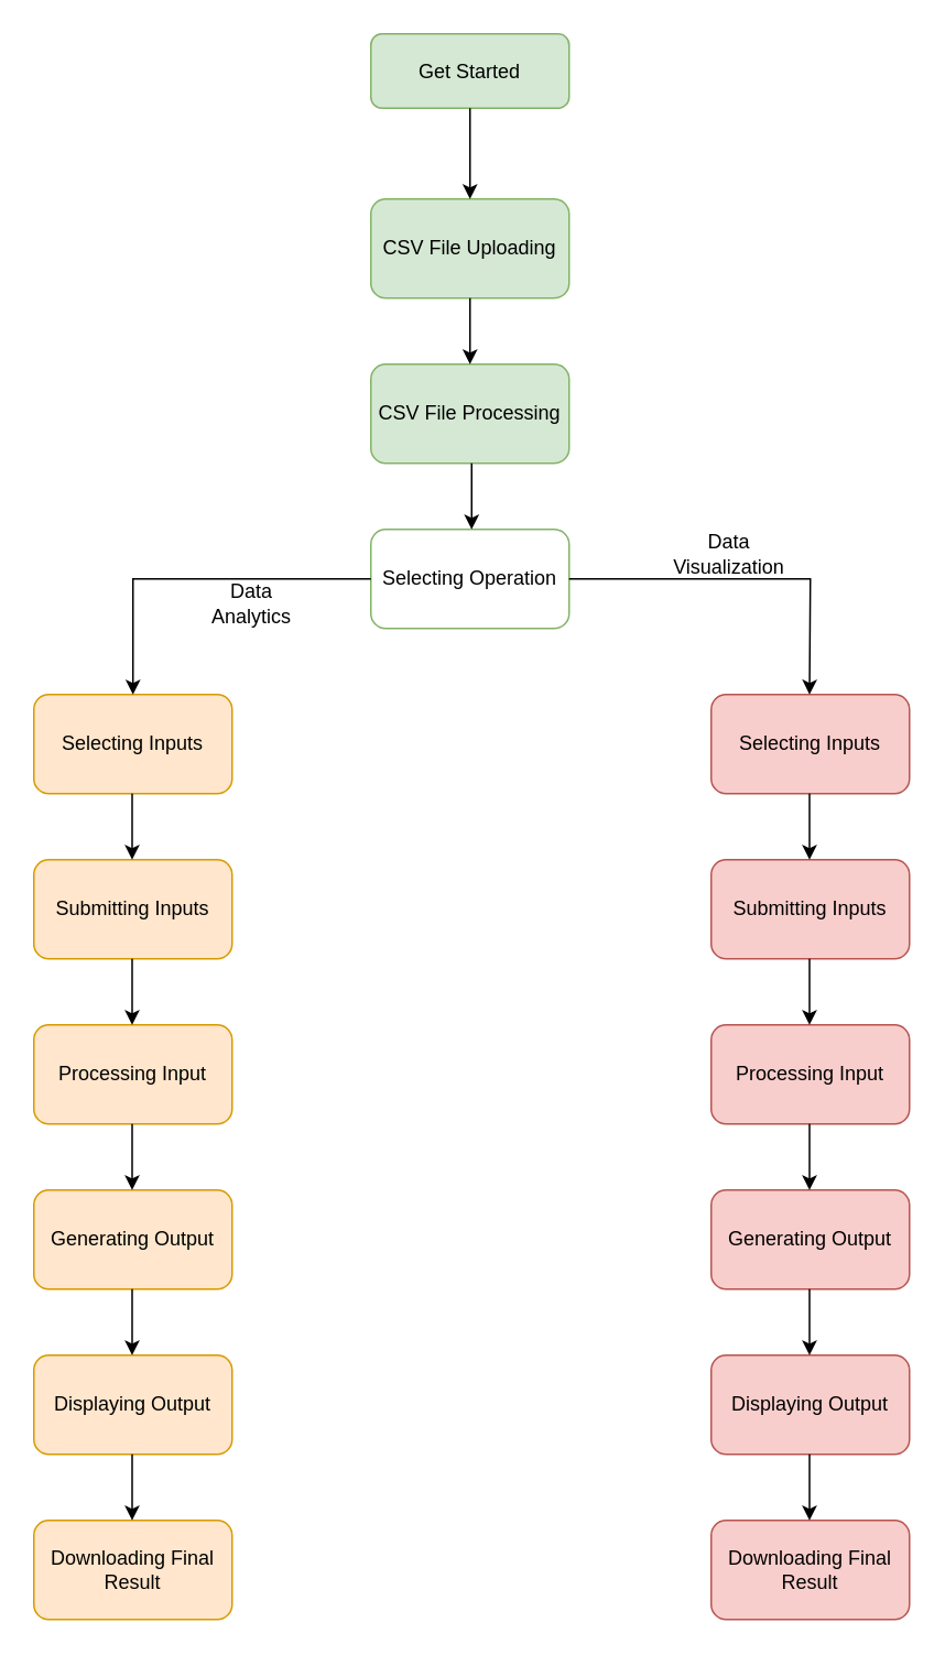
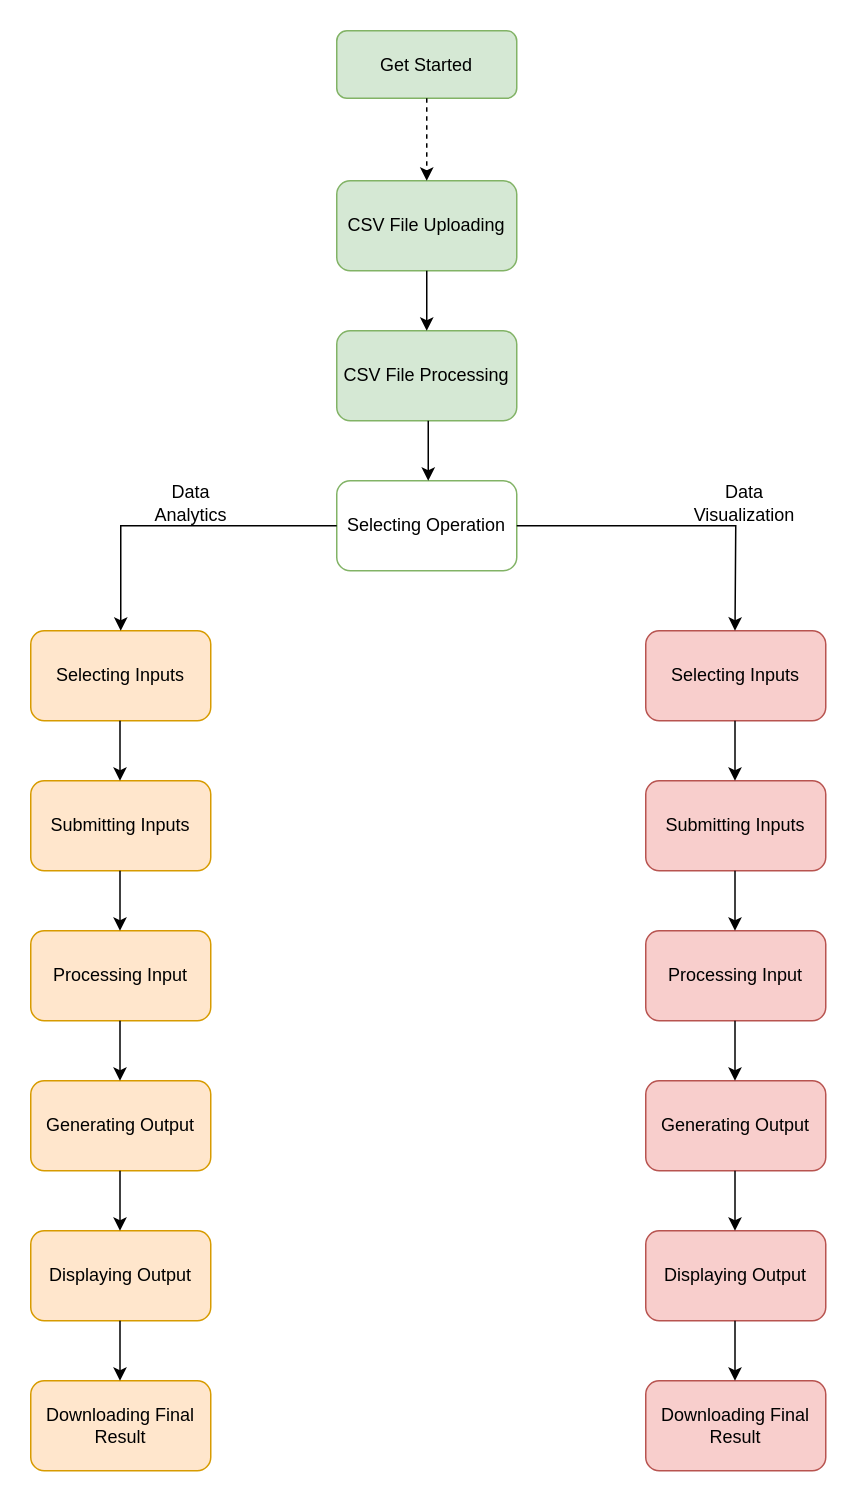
  <mxCell id="0" />
  <mxCell id="1" parent="0" />
  <mxCell id="2" value="Get Started" style="rounded=1;whiteSpace=wrap;html=1;fillColor=#d5e8d4;strokeColor=#82b366;" vertex="1" parent="1"><mxGeometry x="224" y="20" width="120" height="45" as="geometry" /></mxCell>
  <mxCell id="3" value="CSV File Uploading" style="rounded=1;whiteSpace=wrap;html=1;fillColor=#d5e8d4;strokeColor=#82b366;" vertex="1" parent="1"><mxGeometry x="224" y="120" width="120" height="60" as="geometry" /></mxCell>
  <mxCell id="4" value="CSV File Processing" style="rounded=1;whiteSpace=wrap;html=1;fillColor=#d5e8d4;strokeColor=#82b366;" vertex="1" parent="1"><mxGeometry x="224" y="220" width="120" height="60" as="geometry" /></mxCell>
  <mxCell id="5" value="Selecting Operation" style="rounded=1;whiteSpace=wrap;html=1;fillColor=#ffffff;strokeColor=#82b366;" vertex="1" parent="1"><mxGeometry x="224" y="320" width="120" height="60" as="geometry" /></mxCell>
  <mxCell id="6" value="Selecting Inputs" style="rounded=1;whiteSpace=wrap;html=1;fillColor=#ffe6cc;strokeColor=#d79b00;" vertex="1" parent="1"><mxGeometry x="20" y="420" width="120" height="60" as="geometry" /></mxCell>
  <mxCell id="7" value="Submitting Inputs" style="rounded=1;whiteSpace=wrap;html=1;fillColor=#ffe6cc;strokeColor=#d79b00;" vertex="1" parent="1"><mxGeometry x="20" y="520" width="120" height="60" as="geometry" /></mxCell>
  <mxCell id="8" value="Processing Input" style="rounded=1;whiteSpace=wrap;html=1;fillColor=#ffe6cc;strokeColor=#d79b00;" vertex="1" parent="1"><mxGeometry x="20" y="620" width="120" height="60" as="geometry" /></mxCell>
  <mxCell id="9" value="Generating Output" style="rounded=1;whiteSpace=wrap;html=1;fillColor=#ffe6cc;strokeColor=#d79b00;" vertex="1" parent="1"><mxGeometry x="20" y="720" width="120" height="60" as="geometry" /></mxCell>
  <mxCell id="10" value="Displaying Output" style="rounded=1;whiteSpace=wrap;html=1;fillColor=#ffe6cc;strokeColor=#d79b00;" vertex="1" parent="1"><mxGeometry x="20" y="820" width="120" height="60" as="geometry" /></mxCell>
  <mxCell id="11" value="Downloading Final Result" style="rounded=1;whiteSpace=wrap;html=1;fillColor=#ffe6cc;strokeColor=#d79b00;" vertex="1" parent="1"><mxGeometry x="20" y="920" width="120" height="60" as="geometry" /></mxCell>
  <mxCell id="12" value="Selecting Inputs" style="rounded=1;whiteSpace=wrap;html=1;fillColor=#f8cecc;strokeColor=#b85450;" vertex="1" parent="1"><mxGeometry x="430" y="420" width="120" height="60" as="geometry" /></mxCell>
  <mxCell id="13" value="Submitting Inputs" style="rounded=1;whiteSpace=wrap;html=1;fillColor=#f8cecc;strokeColor=#b85450;" vertex="1" parent="1"><mxGeometry x="430" y="520" width="120" height="60" as="geometry" /></mxCell>
  <mxCell id="14" value="Processing Input" style="rounded=1;whiteSpace=wrap;html=1;fillColor=#f8cecc;strokeColor=#b85450;" vertex="1" parent="1"><mxGeometry x="430" y="620" width="120" height="60" as="geometry" /></mxCell>
  <mxCell id="15" value="Generating Output" style="rounded=1;whiteSpace=wrap;html=1;fillColor=#f8cecc;strokeColor=#b85450;" vertex="1" parent="1"><mxGeometry x="430" y="720" width="120" height="60" as="geometry" /></mxCell>
  <mxCell id="16" value="Displaying Output" style="rounded=1;whiteSpace=wrap;html=1;fillColor=#f8cecc;strokeColor=#b85450;" vertex="1" parent="1"><mxGeometry x="430" y="820" width="120" height="60" as="geometry" /></mxCell>
  <mxCell id="17" value="Downloading Final Result" style="rounded=1;whiteSpace=wrap;html=1;fillColor=#f8cecc;strokeColor=#b85450;" vertex="1" parent="1"><mxGeometry x="430" y="920" width="120" height="60" as="geometry" /></mxCell>
- <mxCell id="18" value="" style="endArrow=classic;html=1;rounded=0;exitX=0.5;exitY=1;exitDx=0;exitDy=0;entryX=0.5;entryY=0;entryDx=0;entryDy=0;" edge="1" parent="1" source="2" target="3"><mxGeometry width="50" height="50" relative="1" as="geometry"><mxPoint x="251" y="145" as="sourcePoint" /><mxPoint x="301" y="95" as="targetPoint" /></mxGeometry></mxCell>
+ <mxCell id="18" value="" style="endArrow=classic;html=1;rounded=0;exitX=0.5;exitY=1;exitDx=0;exitDy=0;entryX=0.5;entryY=0;entryDx=0;entryDy=0;dashed=1;" edge="1" parent="1" source="2" target="3"><mxGeometry width="50" height="50" relative="1" as="geometry"><mxPoint x="251" y="145" as="sourcePoint" /><mxPoint x="301" y="95" as="targetPoint" /></mxGeometry></mxCell>
  <mxCell id="19" value="" style="endArrow=classic;html=1;rounded=0;exitX=0.5;exitY=1;exitDx=0;exitDy=0;entryX=0.5;entryY=0;entryDx=0;entryDy=0;" edge="1" parent="1"><mxGeometry width="50" height="50" relative="1" as="geometry"><mxPoint x="284" y="180" as="sourcePoint" /><mxPoint x="284" y="220" as="targetPoint" /></mxGeometry></mxCell>
  <mxCell id="20" value="" style="endArrow=classic;html=1;rounded=0;exitX=0.5;exitY=1;exitDx=0;exitDy=0;entryX=0.5;entryY=0;entryDx=0;entryDy=0;" edge="1" parent="1"><mxGeometry width="50" height="50" relative="1" as="geometry"><mxPoint x="285" y="280" as="sourcePoint" /><mxPoint x="285" y="320" as="targetPoint" /></mxGeometry></mxCell>
  <mxCell id="21" value="" style="endArrow=classic;html=1;rounded=0;exitX=0.5;exitY=1;exitDx=0;exitDy=0;entryX=0.5;entryY=0;entryDx=0;entryDy=0;" edge="1" parent="1"><mxGeometry width="50" height="50" relative="1" as="geometry"><mxPoint x="79.5" y="480" as="sourcePoint" /><mxPoint x="79.5" y="520" as="targetPoint" /></mxGeometry></mxCell>
  <mxCell id="22" value="" style="endArrow=classic;html=1;rounded=0;exitX=0.5;exitY=1;exitDx=0;exitDy=0;entryX=0.5;entryY=0;entryDx=0;entryDy=0;" edge="1" parent="1"><mxGeometry width="50" height="50" relative="1" as="geometry"><mxPoint x="79.5" y="580" as="sourcePoint" /><mxPoint x="79.5" y="620" as="targetPoint" /></mxGeometry></mxCell>
  <mxCell id="23" value="" style="endArrow=classic;html=1;rounded=0;exitX=0.5;exitY=1;exitDx=0;exitDy=0;entryX=0.5;entryY=0;entryDx=0;entryDy=0;" edge="1" parent="1"><mxGeometry width="50" height="50" relative="1" as="geometry"><mxPoint x="79.5" y="680" as="sourcePoint" /><mxPoint x="79.5" y="720" as="targetPoint" /></mxGeometry></mxCell>
  <mxCell id="24" value="" style="endArrow=classic;html=1;rounded=0;exitX=0.5;exitY=1;exitDx=0;exitDy=0;entryX=0.5;entryY=0;entryDx=0;entryDy=0;" edge="1" parent="1"><mxGeometry width="50" height="50" relative="1" as="geometry"><mxPoint x="79.5" y="780" as="sourcePoint" /><mxPoint x="79.5" y="820" as="targetPoint" /></mxGeometry></mxCell>
  <mxCell id="25" value="" style="endArrow=classic;html=1;rounded=0;exitX=0.5;exitY=1;exitDx=0;exitDy=0;entryX=0.5;entryY=0;entryDx=0;entryDy=0;" edge="1" parent="1"><mxGeometry width="50" height="50" relative="1" as="geometry"><mxPoint x="79.5" y="880" as="sourcePoint" /><mxPoint x="79.5" y="920" as="targetPoint" /></mxGeometry></mxCell>
  <mxCell id="26" value="" style="endArrow=classic;html=1;rounded=0;exitX=0.5;exitY=1;exitDx=0;exitDy=0;entryX=0.5;entryY=0;entryDx=0;entryDy=0;" edge="1" parent="1"><mxGeometry width="50" height="50" relative="1" as="geometry"><mxPoint x="489.5" y="480" as="sourcePoint" /><mxPoint x="489.5" y="520" as="targetPoint" /></mxGeometry></mxCell>
  <mxCell id="27" value="" style="endArrow=classic;html=1;rounded=0;exitX=0.5;exitY=1;exitDx=0;exitDy=0;entryX=0.5;entryY=0;entryDx=0;entryDy=0;" edge="1" parent="1"><mxGeometry width="50" height="50" relative="1" as="geometry"><mxPoint x="489.5" y="780" as="sourcePoint" /><mxPoint x="489.5" y="820" as="targetPoint" /></mxGeometry></mxCell>
  <mxCell id="28" value="" style="endArrow=classic;html=1;rounded=0;exitX=0.5;exitY=1;exitDx=0;exitDy=0;entryX=0.5;entryY=0;entryDx=0;entryDy=0;" edge="1" parent="1"><mxGeometry width="50" height="50" relative="1" as="geometry"><mxPoint x="489.5" y="680" as="sourcePoint" /><mxPoint x="489.5" y="720" as="targetPoint" /></mxGeometry></mxCell>
  <mxCell id="29" value="" style="endArrow=classic;html=1;rounded=0;exitX=0.5;exitY=1;exitDx=0;exitDy=0;entryX=0.5;entryY=0;entryDx=0;entryDy=0;" edge="1" parent="1"><mxGeometry width="50" height="50" relative="1" as="geometry"><mxPoint x="489.5" y="880" as="sourcePoint" /><mxPoint x="489.5" y="920" as="targetPoint" /></mxGeometry></mxCell>
  <mxCell id="30" value="" style="endArrow=classic;html=1;rounded=0;exitX=0.5;exitY=1;exitDx=0;exitDy=0;entryX=0.5;entryY=0;entryDx=0;entryDy=0;" edge="1" parent="1"><mxGeometry width="50" height="50" relative="1" as="geometry"><mxPoint x="489.5" y="580" as="sourcePoint" /><mxPoint x="489.5" y="620" as="targetPoint" /></mxGeometry></mxCell>
  <mxCell id="31" value="" style="endArrow=classic;html=1;rounded=0;entryX=0.5;entryY=0;entryDx=0;entryDy=0;exitX=1;exitY=0.5;exitDx=0;exitDy=0;" edge="1" parent="1" source="5"><mxGeometry width="50" height="50" relative="1" as="geometry"><mxPoint x="490" y="345" as="sourcePoint" /><mxPoint x="489.5" y="420" as="targetPoint" /><Array as="points"><mxPoint x="490" y="350" /></Array></mxGeometry></mxCell>
  <mxCell id="32" value="" style="endArrow=classic;html=1;rounded=0;exitX=0;exitY=0.5;exitDx=0;exitDy=0;entryX=0.5;entryY=0;entryDx=0;entryDy=0;" edge="1" parent="1" source="5" target="6"><mxGeometry width="50" height="50" relative="1" as="geometry"><mxPoint x="121" y="340" as="sourcePoint" /><mxPoint x="121" y="380" as="targetPoint" /><Array as="points"><mxPoint x="80" y="350" /></Array></mxGeometry></mxCell>
- <mxCell id="33" value="Data Analytics" style="text;html=1;align=center;verticalAlign=middle;whiteSpace=wrap;rounded=0;" vertex="1" parent="1"><mxGeometry x="122" y="350" width="60" height="30" as="geometry" /></mxCell>
- <mxCell id="34" value="Data Visualization" style="text;html=1;align=center;verticalAlign=middle;whiteSpace=wrap;rounded=0;" vertex="1" parent="1"><mxGeometry x="411" y="320" width="60" height="30" as="geometry" /></mxCell>
+ <mxCell id="33" value="Data Analytics" style="text;html=1;align=center;verticalAlign=middle;whiteSpace=wrap;rounded=0;" vertex="1" parent="1"><mxGeometry x="97" y="320" width="60" height="30" as="geometry" /></mxCell>
+ <mxCell id="34" value="Data Visualization" style="text;html=1;align=center;verticalAlign=middle;whiteSpace=wrap;rounded=0;" vertex="1" parent="1"><mxGeometry x="466" y="320" width="60" height="30" as="geometry" /></mxCell>
